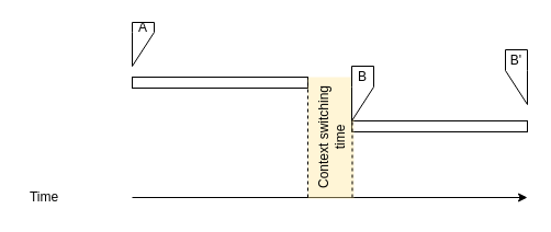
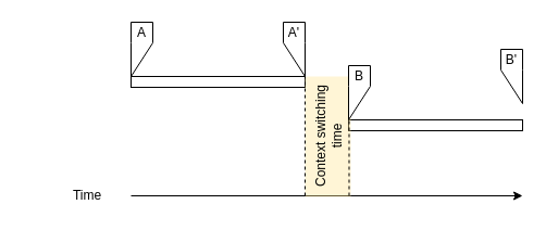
  <mxCell id="0" />
  <mxCell id="1" parent="0" />
  <mxCell id="2" value="" style="rounded=0;whiteSpace=wrap;html=1;" parent="1" vertex="1"><mxGeometry x="120" y="70" width="160" height="10" as="geometry" /></mxCell>
  <mxCell id="3" value="" style="rounded=0;whiteSpace=wrap;html=1;" parent="1" vertex="1"><mxGeometry x="320" y="110" width="160" height="10" as="geometry" /></mxCell>
  <mxCell id="4" value="" style="endArrow=classic;html=1;" parent="1" edge="1"><mxGeometry width="50" height="50" relative="1" as="geometry"><mxPoint x="120" y="180" as="sourcePoint" /><mxPoint x="480" y="180" as="targetPoint" /></mxGeometry></mxCell>
  <mxCell id="5" value="" style="group;fillColor=#FFE599;opacity=40;" parent="1" vertex="1" connectable="0"><mxGeometry x="280" y="70" width="42" height="111" as="geometry" /></mxCell>
  <mxCell id="6" value="" style="endArrow=none;dashed=1;html=1;" parent="5" edge="1"><mxGeometry width="50" height="50" relative="1" as="geometry"><mxPoint y="110" as="sourcePoint" /><mxPoint as="targetPoint" /></mxGeometry></mxCell>
  <mxCell id="7" value="" style="endArrow=none;dashed=1;html=1;" parent="5" edge="1"><mxGeometry width="50" height="50" relative="1" as="geometry"><mxPoint x="40.494" y="110" as="sourcePoint" /><mxPoint x="40.494" as="targetPoint" /></mxGeometry></mxCell>
  <mxCell id="8" value="Context switching time" style="text;html=1;strokeColor=none;fillColor=none;align=center;verticalAlign=middle;whiteSpace=wrap;rounded=0;opacity=50;horizontal=0;" parent="5" vertex="1"><mxGeometry width="42" height="111" as="geometry" /></mxCell>
- <mxCell id="9" value="&lt;div&gt;Time&lt;/div&gt;" style="text;html=1;strokeColor=none;fillColor=none;align=center;verticalAlign=middle;whiteSpace=wrap;rounded=0;opacity=50;" parent="1" vertex="1"><mxGeometry x="20" y="170" width="40" height="20" as="geometry" /></mxCell>
- <mxCell id="10" value="A" style="shape=callout;whiteSpace=wrap;html=1;perimeter=calloutPerimeter;size=31;position=0;position2=0;" parent="1" vertex="1"><mxGeometry x="120" y="20" width="20" height="40" as="geometry" /></mxCell>
+ <mxCell id="9" value="&lt;div&gt;Time&lt;/div&gt;" style="text;html=1;strokeColor=none;fillColor=none;align=center;verticalAlign=middle;whiteSpace=wrap;rounded=0;opacity=50;" parent="1" vertex="1"><mxGeometry x="60" y="170" width="40" height="20" as="geometry" /></mxCell>
+ <mxCell id="10" value="A" style="shape=callout;whiteSpace=wrap;html=1;perimeter=calloutPerimeter;size=31;position=0;position2=0;" parent="1" vertex="1"><mxGeometry x="120" y="20" width="20" height="50" as="geometry" /></mxCell>
+ <mxCell id="11" value="A'" style="shape=callout;whiteSpace=wrap;html=1;perimeter=calloutPerimeter;size=31;position=0;position2=1;" parent="1" vertex="1"><mxGeometry x="260" y="20" width="20" height="50" as="geometry" /></mxCell>
  <mxCell id="12" value="B" style="shape=callout;whiteSpace=wrap;html=1;perimeter=calloutPerimeter;size=31;position=0;position2=0;" parent="1" vertex="1"><mxGeometry x="320" y="60" width="20" height="50" as="geometry" /></mxCell>
  <mxCell id="13" value="B'" style="shape=callout;whiteSpace=wrap;html=1;perimeter=calloutPerimeter;size=31;position=0;position2=1;" parent="1" vertex="1"><mxGeometry x="460" y="45" width="20" height="50" as="geometry" /></mxCell>
